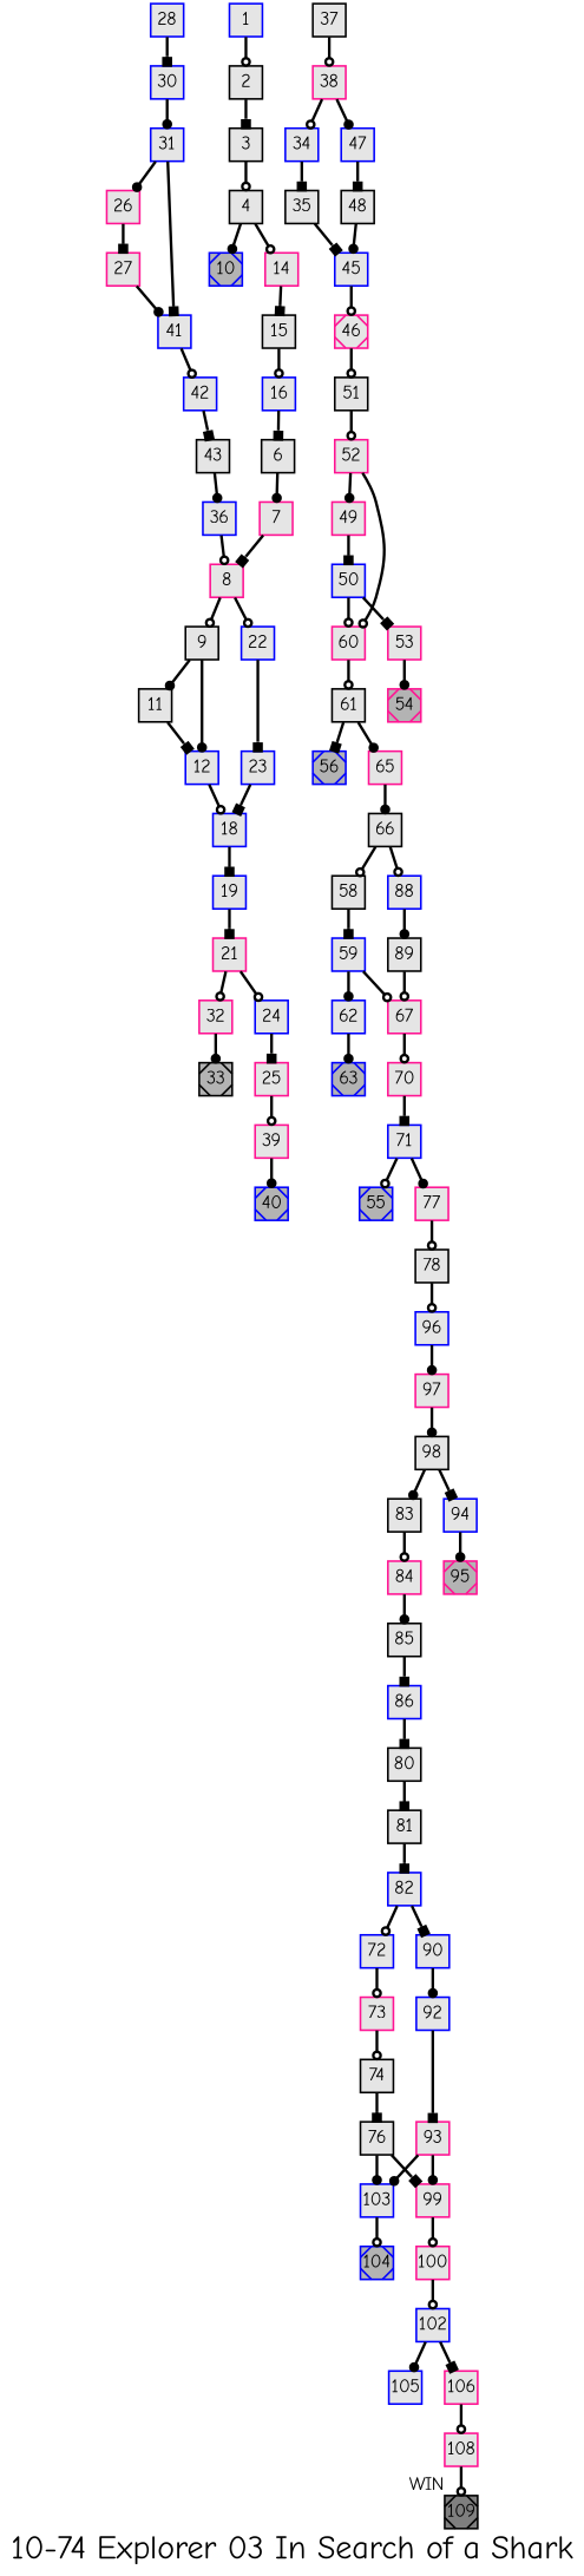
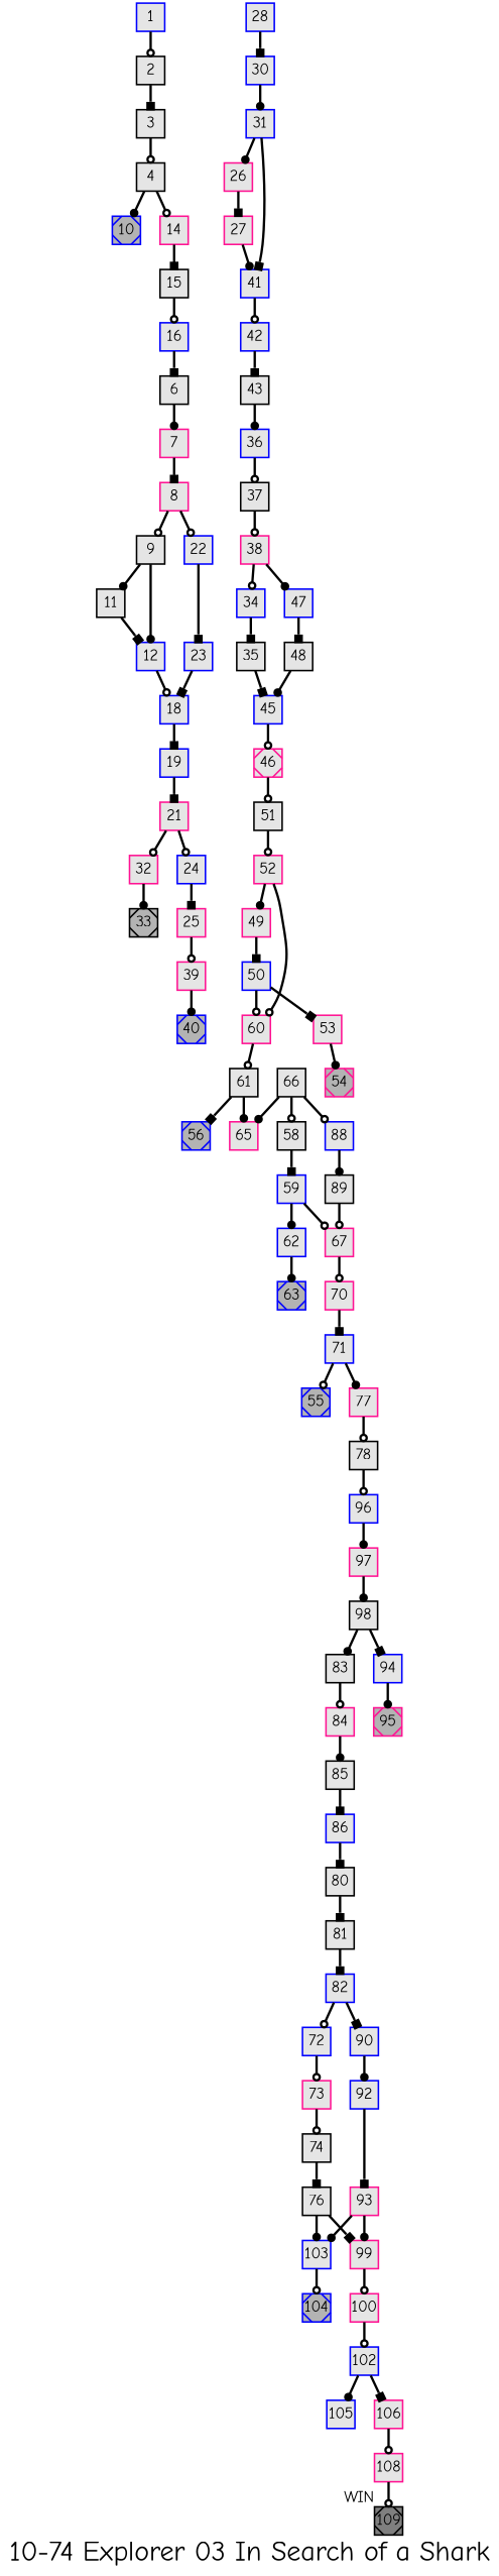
  digraph {
    fontname="Comic Neue"
    fontsize=36
    label="10-74 Explorer 03 In Search of a Shark"
    nodesep=0.35
    ordering=out
    rankdir=TB
    ranksep=0.45
    node [color=blue fillcolor=grey90 fixedsize=true fontname="Comic Neue" fontsize=20 labelfloat=true margin="0,0" penwidth=2 regular=true shape=rect style=filled]
    edge [arrowhead=odot fontname="Comic Neue" fontsize=12 labelfloat=true penwidth=3]
    2 [color=black]
    1
    3 [color=black]
    4 [color=black]
    10 [fillcolor=grey70 shape=Msquare]
    14 [color=deeppink]
    15 [color=black]
    16
    6 [color=black]
    7 [color=deeppink]
    8 [color=deeppink]
    9 [color=black]
    22
    11 [color=black]
    12
    23
    18
    19
    21 [color=deeppink]
    32 [color=deeppink]
    24
    33 [color=black fillcolor=grey70 shape=Msquare]
    25 [color=deeppink]
    39 [color=deeppink]
    40 [fillcolor=grey70 shape=Msquare]
    28
    30
    31
    26 [color=deeppink]
    27 [color=deeppink]
    41
    42
    43 [color=black]
    35 [color=black]
    34
    45
    46 [color=deeppink shape=Msquare]
    51 [color=black]
    37 [color=black]
    36
    38 [color=deeppink]
    47
    48 [color=black]
    52 [color=deeppink]
    49 [color=deeppink]
    60 [color=deeppink]
    50
    53 [color=deeppink]
    61 [color=black]
    54 [color=deeppink fillcolor=grey70 shape=Msquare]
    56 [fillcolor=grey70 shape=Msquare]
    65 [color=deeppink]
    55 [fillcolor=grey70 shape=Msquare]
    58 [color=black]
    59
    62
    67 [color=deeppink]
    63 [fillcolor=grey70 shape=Msquare]
    70 [color=deeppink]
    71
    66 [color=black]
    88
    89 [color=black]
    77 [color=deeppink]
    78 [color=black]
    96
    73 [color=deeppink]
    72
    74 [color=black]
    76 [color=black]
    103
    99 [color=deeppink]
    104 [fillcolor=grey70 shape=Msquare]
    100 [color=deeppink]
    102
    97 [color=deeppink]
    98 [color=black]
    80 [color=black]
    81 [color=black]
    82
    90
    92
    93 [color=deeppink]
    83 [color=black]
    84 [color=deeppink]
    85 [color=black]
    86
    95 [color=deeppink fillcolor=grey70 shape=Msquare]
    94
    105
    106 [color=deeppink]
    108 [color=deeppink]
    109 [color=black fillcolor=grey50 shape=Msquare xlabel=WIN]
    2 -> 3 [arrowhead=box]
    1 -> 2
    3 -> 4
    4 -> 10 [arrowhead=dot]
    4 -> 14
    14 -> 15 [arrowhead=box]
    15 -> 16
    16 -> 6 [arrowhead=box]
    6 -> 7 [arrowhead=dot]
    7 -> 8 [arrowhead=box]
    8 -> 9
    8 -> 22
    9 -> 11 [arrowhead=dot]
    9 -> 12 [arrowhead=dot]
    22 -> 23 [arrowhead=box]
    11 -> 12 [arrowhead=box]
    12 -> 18
    23 -> 18 [arrowhead=box]
    18 -> 19 [arrowhead=box]
    19 -> 21 [arrowhead=box]
    21 -> 32
    21 -> 24
    32 -> 33 [arrowhead=dot]
    24 -> 25 [arrowhead=box]
    25 -> 39
    39 -> 40 [arrowhead=dot]
    28 -> 30 [arrowhead=box]
    30 -> 31 [arrowhead=dot]
    31 -> 26 [arrowhead=dot]
    31 -> 41 [arrowhead=box]
    26 -> 27 [arrowhead=box]
    27 -> 41 [arrowhead=dot]
    41 -> 42
    42 -> 43 [arrowhead=box]
    43 -> 36 [arrowhead=dot]
    35 -> 45 [arrowhead=box]
    34 -> 35 [arrowhead=box]
    45 -> 46
    46 -> 51
    51 -> 52
    37 -> 38
-   36 -> 8
+   36 -> 37
    38 -> 34
    38 -> 47 [arrowhead=dot]
    47 -> 48 [arrowhead=box]
    48 -> 45 [arrowhead=dot]
    52 -> 49 [arrowhead=dot]
    52 -> 60
    49 -> 50 [arrowhead=box]
    60 -> 61
    50 -> 60
    50 -> 53 [arrowhead=box]
    53 -> 54 [arrowhead=dot]
    61 -> 56 [arrowhead=box]
    61 -> 65 [arrowhead=dot]
-   65 -> 66 [arrowhead=dot]
+   66 -> 65 [arrowhead=dot]
    58 -> 59 [arrowhead=box]
    59 -> 62 [arrowhead=dot]
    59 -> 67
    62 -> 63 [arrowhead=dot]
    67 -> 70
    70 -> 71 [arrowhead=box]
    71 -> 55
    71 -> 77 [arrowhead=dot]
    66 -> 58
    66 -> 88
    88 -> 89 [arrowhead=dot]
    89 -> 67
    77 -> 78
    78 -> 96
    96 -> 97 [arrowhead=dot]
    73 -> 74
    72 -> 73
    74 -> 76 [arrowhead=box]
    76 -> 103 [arrowhead=dot]
    76 -> 99 [arrowhead=box]
    103 -> 104
    99 -> 100
    100 -> 102
    102 -> 105 [arrowhead=dot]
    102 -> 106 [arrowhead=box]
    97 -> 98 [arrowhead=dot]
    98 -> 83 [arrowhead=dot]
    98 -> 94 [arrowhead=box]
    80 -> 81 [arrowhead=box]
    81 -> 82 [arrowhead=box]
    82 -> 72
    82 -> 90 [arrowhead=box]
    90 -> 92 [arrowhead=dot]
    92 -> 93 [arrowhead=box]
    93 -> 103 [arrowhead=dot]
    93 -> 99 [arrowhead=dot]
    83 -> 84
    84 -> 85 [arrowhead=dot]
    85 -> 86 [arrowhead=box]
    86 -> 80 [arrowhead=box]
    94 -> 95 [arrowhead=dot]
    106 -> 108
    108 -> 109
  }
